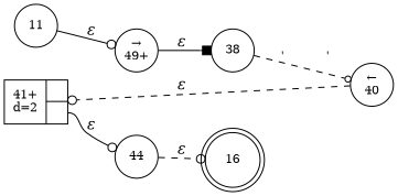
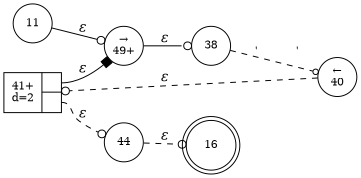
  digraph {
    rankdir=LR
    node [fixedsize=true fontsize=11 shape=circle peripheries=1]
    edge [arrowhead=odot fontname="Times-Italic" style=dashed]
    n1 [label=16 shape=doublecircle width=.6 peripheries=""]
    n2 [label=38 width=.55]
    n3 [label="&larr;\n40" width=.55]
    n4 [fixedsize=false label="{41+\nd=2|{<p0>|<p1>}}" shape=record]
    n5 [label="&rarr;\n49+" width=.55]
    n6 [label=44 width=.55]
    n7 [label=11 width=.55]
    n2 -> n3 [arrowsize=.7 fontname=Courier fontsize=11 label="'	'"]
    n3 -> n4 [label="&epsilon;"]
-   n4 -> n6 [label="&epsilon;" style=solid tailport=p1]
-   n5 -> n2 [arrowhead=box label="&epsilon;" style=solid]
+   n4 -> n5 [arrowhead=box label="&epsilon;" style=solid tailport=p0]
+   n4 -> n6 [label="&epsilon;" tailport=p1]
+   n5 -> n2 [label="&epsilon;" style=solid]
    n6 -> n1 [label="&epsilon;"]
    n7 -> n5 [label="&epsilon;" style=solid]
  }
